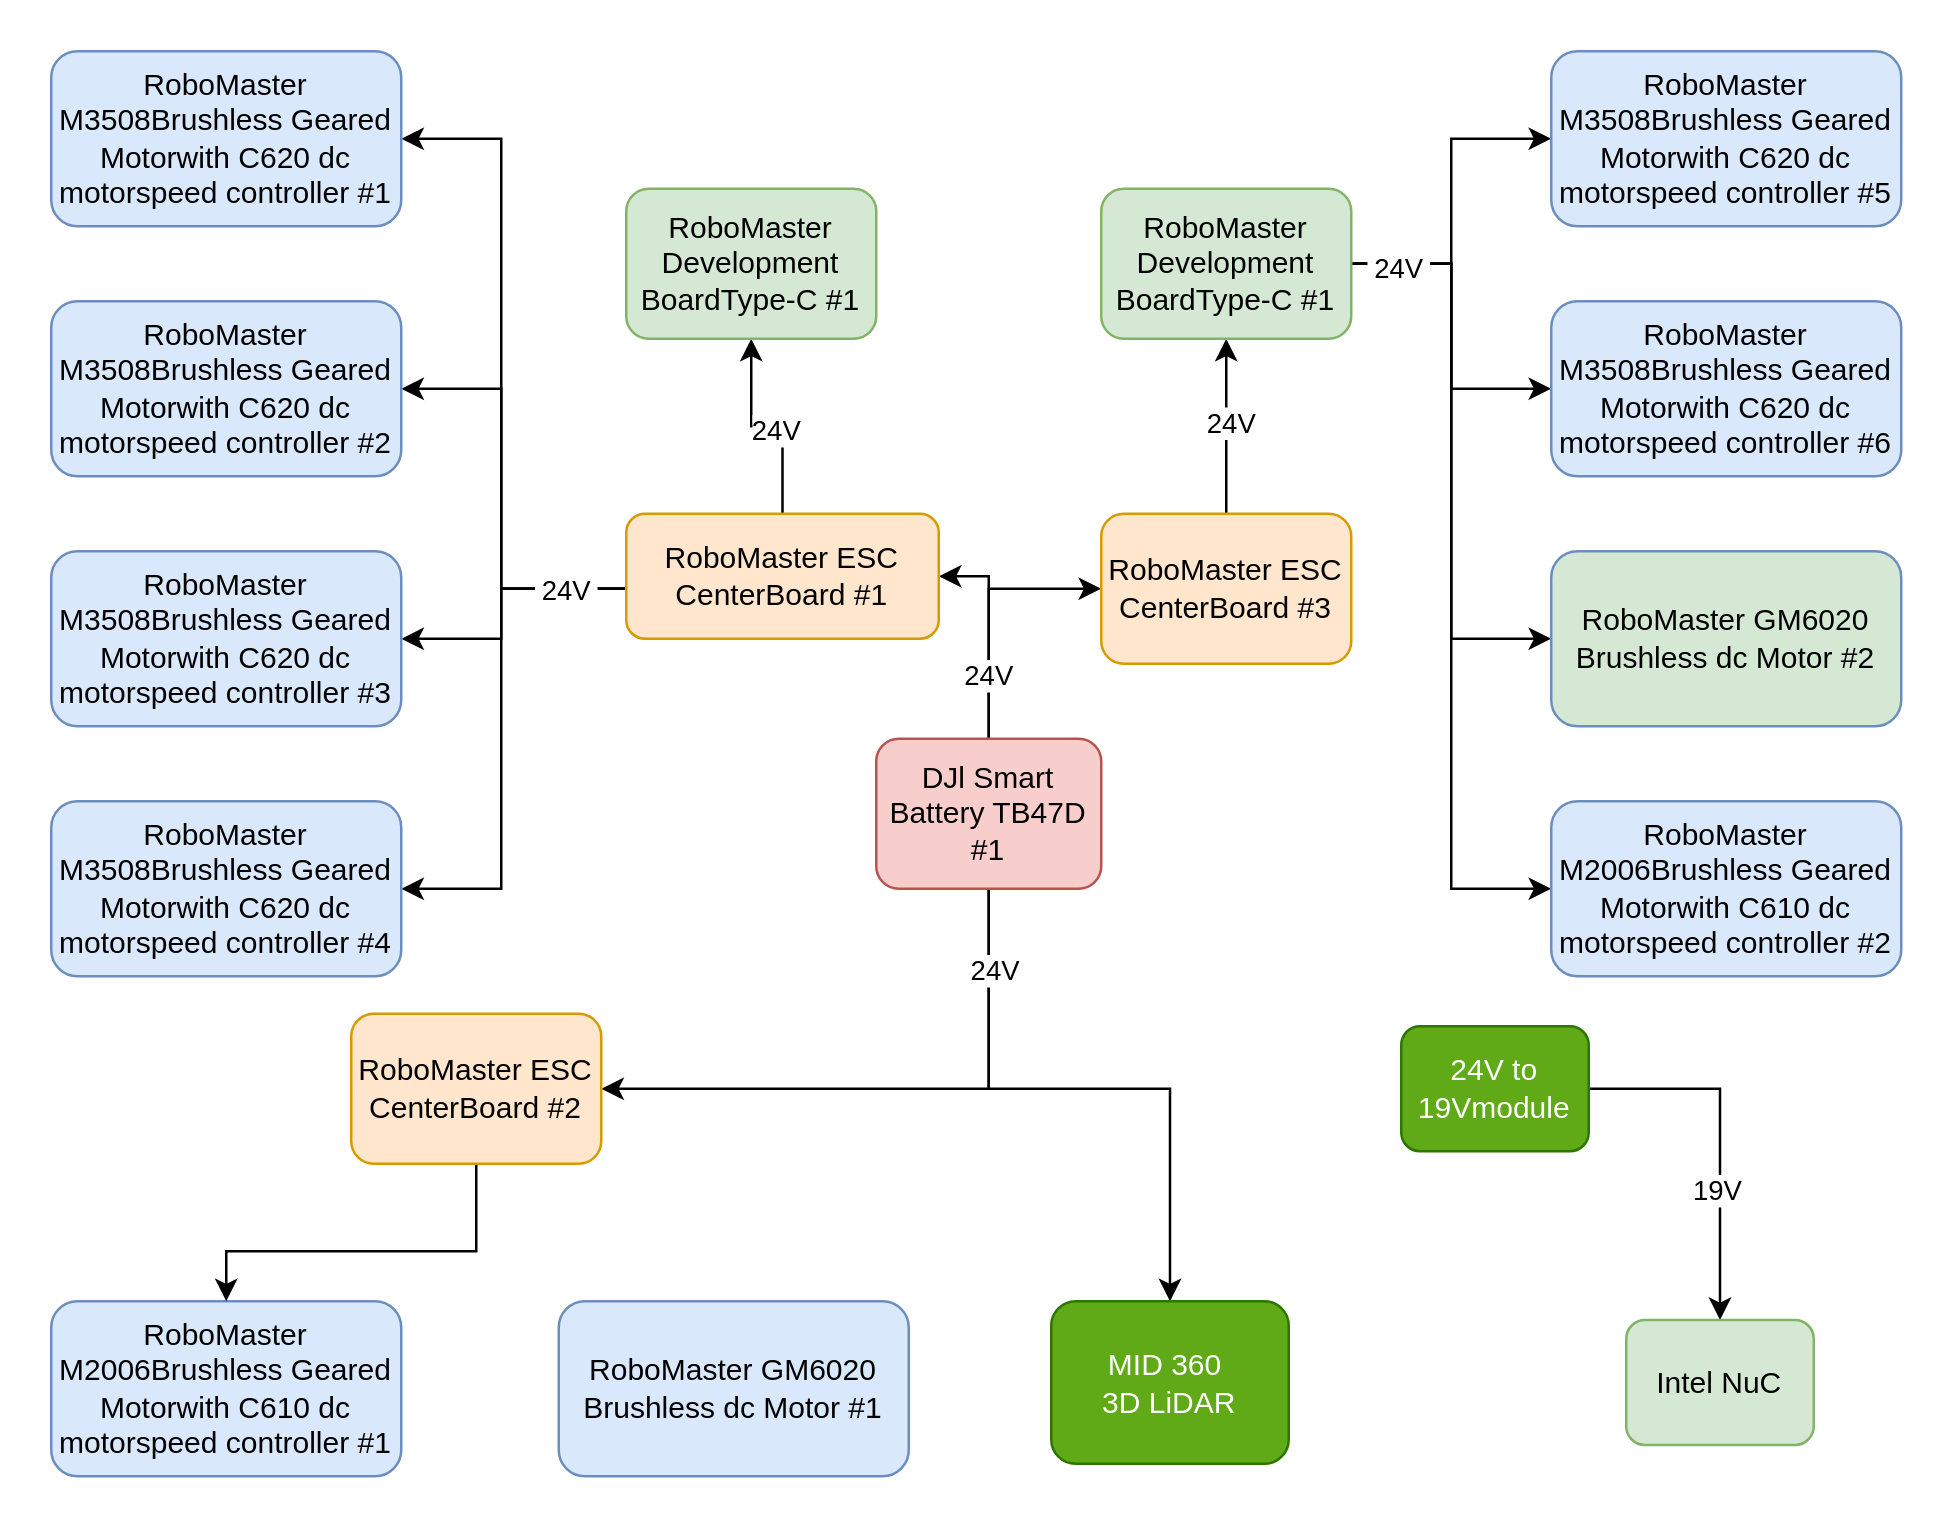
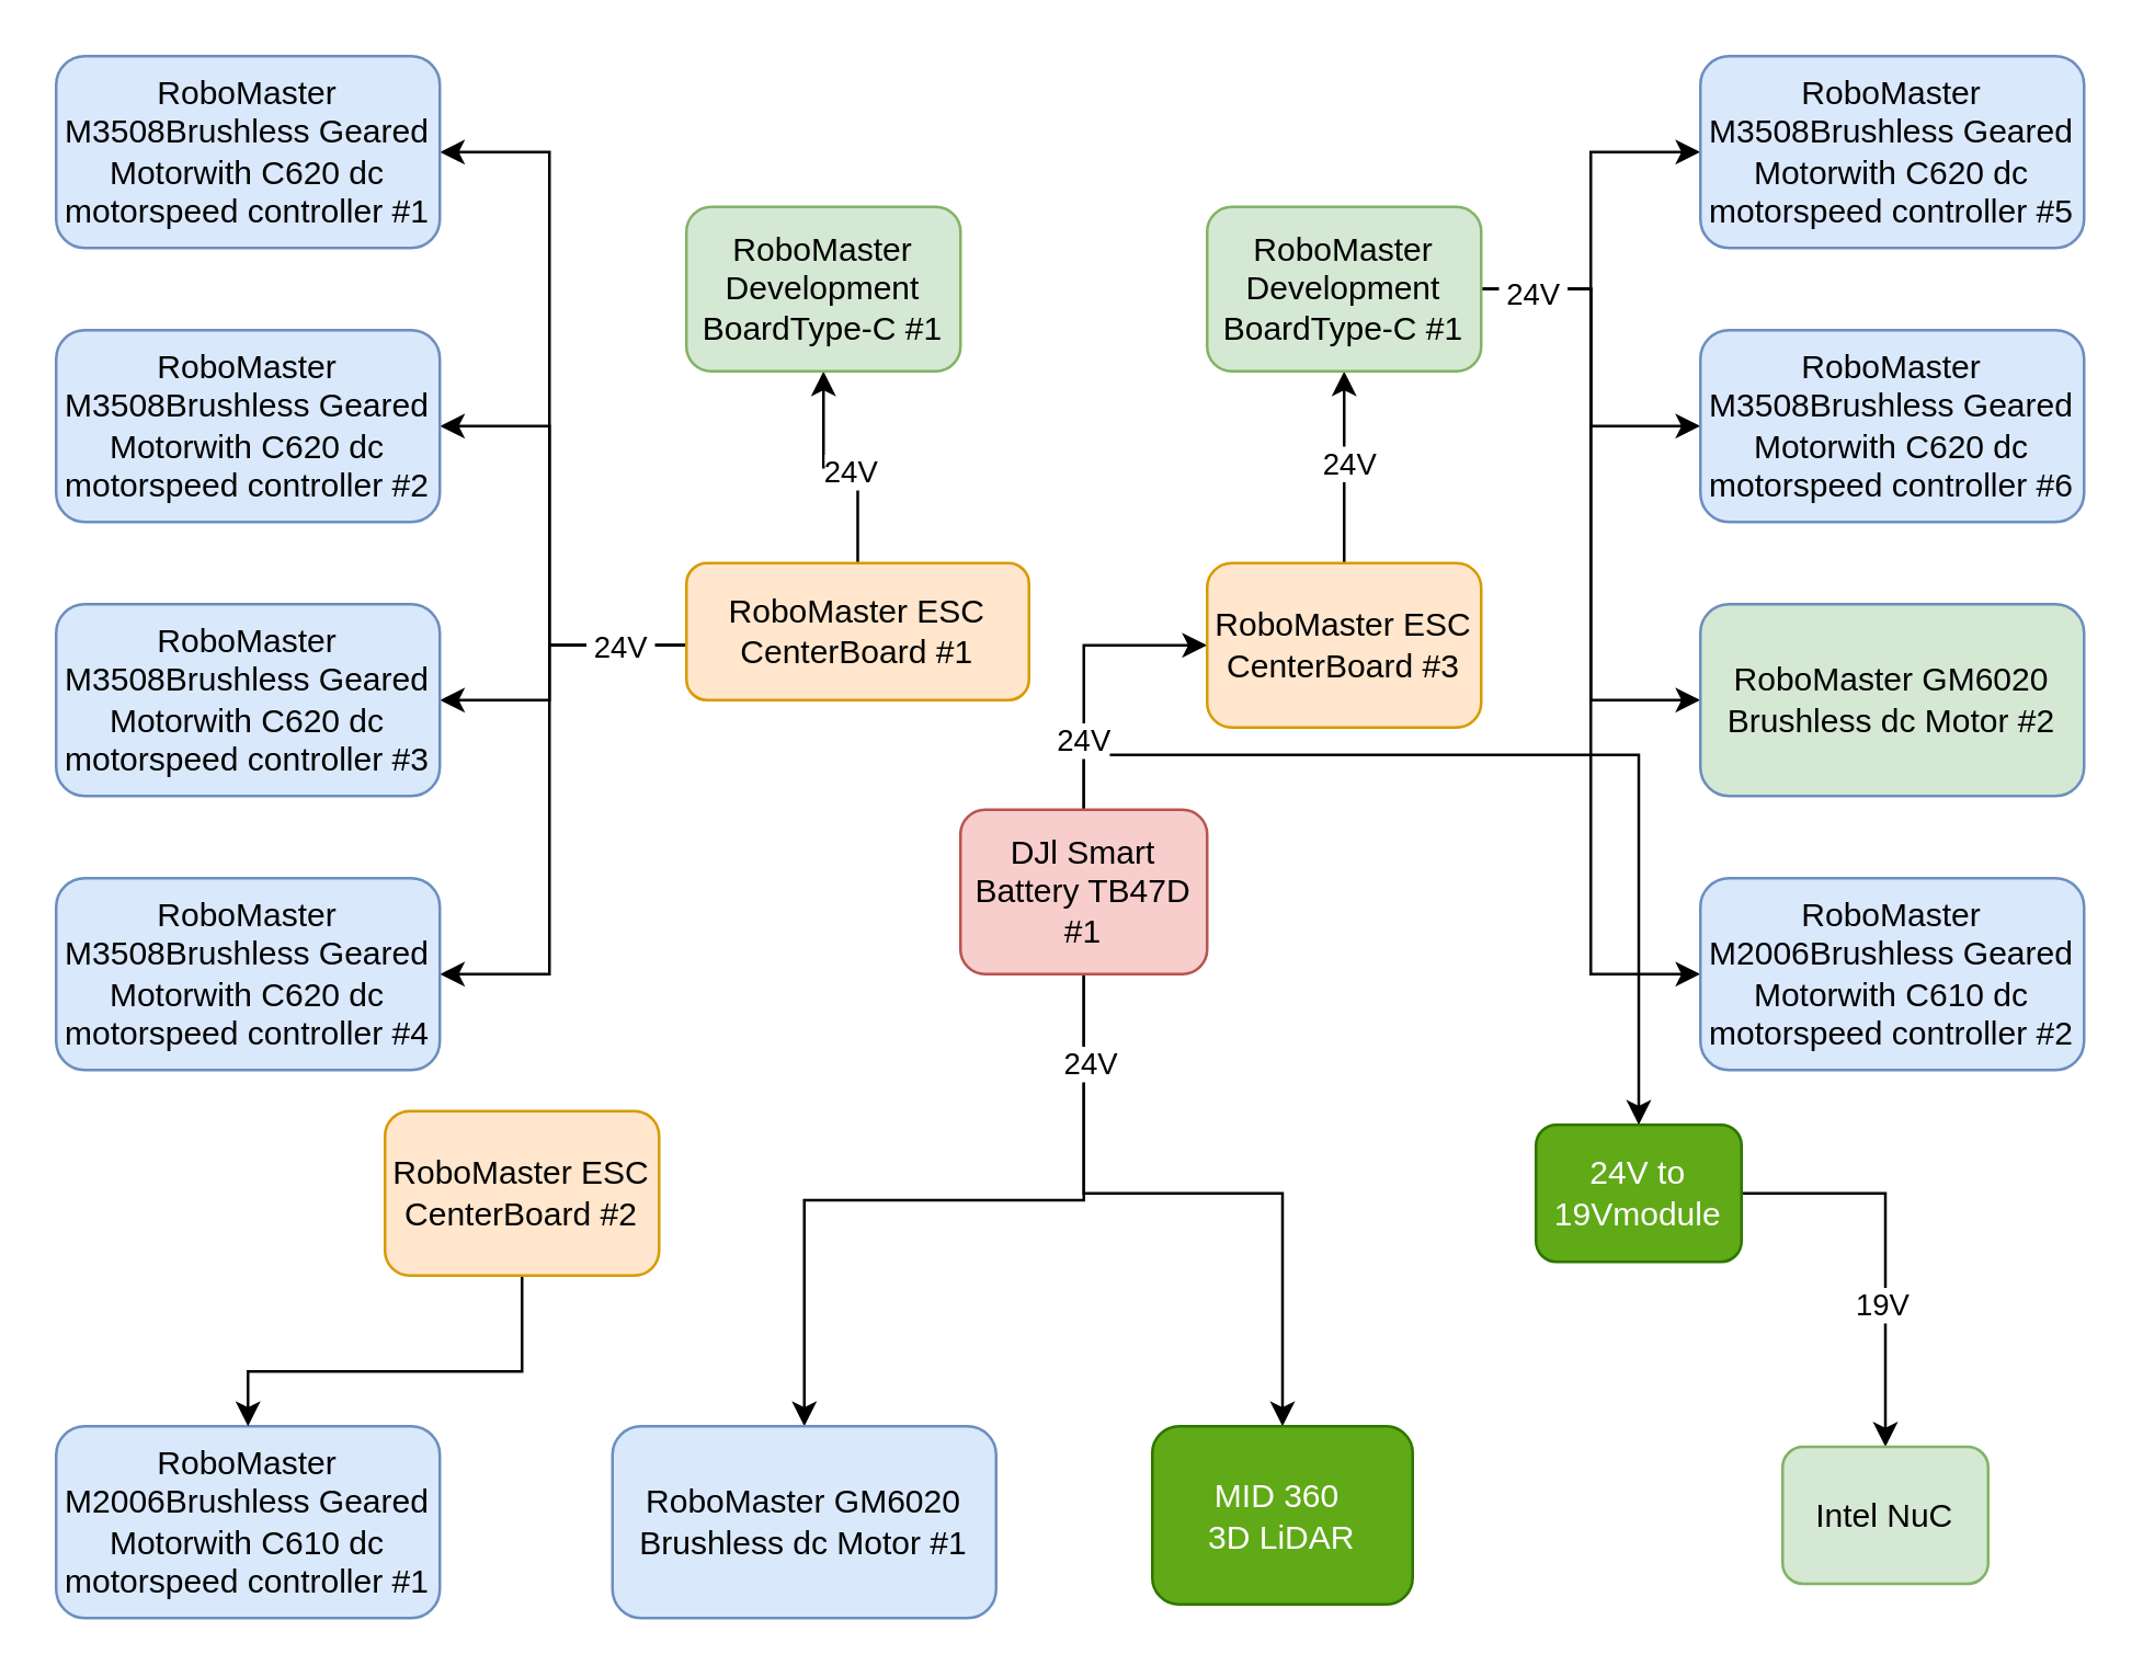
  <mxCell id="0" />
  <mxCell id="1" parent="0" />
- <mxCell id="2" style="edgeStyle=orthogonalEdgeStyle;rounded=0;orthogonalLoop=1;jettySize=auto;html=1;exitX=0.5;exitY=0;exitDx=0;exitDy=0;entryX=1;entryY=0.5;entryDx=0;entryDy=0;" parent="1" source="8" target="16" edge="1"><mxGeometry relative="1" as="geometry" /></mxCell>
+ <mxCell id="2" style="edgeStyle=orthogonalEdgeStyle;rounded=0;orthogonalLoop=1;jettySize=auto;html=1;exitX=0.5;exitY=0;exitDx=0;exitDy=0;" parent="1" source="8" target="34" edge="1"><mxGeometry relative="1" as="geometry" /></mxCell>
  <mxCell id="3" style="edgeStyle=orthogonalEdgeStyle;rounded=0;orthogonalLoop=1;jettySize=auto;html=1;exitX=0.5;exitY=0;exitDx=0;exitDy=0;entryX=0;entryY=0.5;entryDx=0;entryDy=0;" parent="1" source="8" target="24" edge="1"><mxGeometry relative="1" as="geometry" /></mxCell>
  <mxCell id="4" value="24V" style="edgeLabel;html=1;align=center;verticalAlign=middle;resizable=0;points=[];" parent="3" vertex="1" connectable="0"><mxGeometry x="-0.503" y="1" relative="1" as="geometry"><mxPoint as="offset" /></mxGeometry></mxCell>
- <mxCell id="5" style="edgeStyle=orthogonalEdgeStyle;rounded=0;orthogonalLoop=1;jettySize=auto;html=1;exitX=0.5;exitY=1;exitDx=0;exitDy=0;entryX=1;entryY=0.5;entryDx=0;entryDy=0;" parent="1" source="8" target="37" edge="1"><mxGeometry relative="1" as="geometry" /></mxCell>
+ <mxCell id="5" style="edgeStyle=orthogonalEdgeStyle;rounded=0;orthogonalLoop=1;jettySize=auto;html=1;exitX=0.5;exitY=1;exitDx=0;exitDy=0;" parent="1" source="8" target="38" edge="1"><mxGeometry relative="1" as="geometry" /></mxCell>
  <mxCell id="6" style="edgeStyle=orthogonalEdgeStyle;rounded=0;orthogonalLoop=1;jettySize=auto;html=1;exitX=0.5;exitY=1;exitDx=0;exitDy=0;entryX=0.5;entryY=0;entryDx=0;entryDy=0;" edge="1" parent="1" source="8" target="43"><mxGeometry relative="1" as="geometry"><Array as="points"><mxPoint x="395" y="435" /><mxPoint x="467" y="435" /><mxPoint x="467" y="520" /></Array></mxGeometry></mxCell>
  <mxCell id="7" value="&amp;nbsp;24V" style="edgeLabel;html=1;align=center;verticalAlign=middle;resizable=0;points=[];" vertex="1" connectable="0" parent="6"><mxGeometry x="-0.734" y="2" relative="1" as="geometry"><mxPoint x="-2" as="offset" /></mxGeometry></mxCell>
  <mxCell id="8" value="DJl Smart Battery TB47D #1" style="rounded=1;whiteSpace=wrap;html=1;fillColor=#f8cecc;strokeColor=#b85450;" parent="1" vertex="1"><mxGeometry x="350" y="295" width="90" height="60" as="geometry" /></mxCell>
  <mxCell id="9" style="edgeStyle=orthogonalEdgeStyle;rounded=0;orthogonalLoop=1;jettySize=auto;html=1;exitX=0.5;exitY=0;exitDx=0;exitDy=0;entryX=0.5;entryY=1;entryDx=0;entryDy=0;" parent="1" source="16" target="17" edge="1"><mxGeometry relative="1" as="geometry" /></mxCell>
  <mxCell id="10" value="24V" style="edgeLabel;html=1;align=center;verticalAlign=middle;resizable=0;points=[];" parent="9" vertex="1" connectable="0"><mxGeometry x="-0.082" y="1" relative="1" as="geometry"><mxPoint as="offset" /></mxGeometry></mxCell>
  <mxCell id="11" style="edgeStyle=orthogonalEdgeStyle;rounded=0;orthogonalLoop=1;jettySize=auto;html=1;exitX=0;exitY=0.5;exitDx=0;exitDy=0;entryX=1;entryY=0.5;entryDx=0;entryDy=0;" parent="1" source="16" target="18" edge="1"><mxGeometry relative="1" as="geometry"><Array as="points"><mxPoint x="200" y="235" /><mxPoint x="200" y="55" /></Array></mxGeometry></mxCell>
  <mxCell id="12" style="edgeStyle=orthogonalEdgeStyle;rounded=0;orthogonalLoop=1;jettySize=auto;html=1;exitX=0;exitY=0.5;exitDx=0;exitDy=0;entryX=1;entryY=0.5;entryDx=0;entryDy=0;" parent="1" source="16" target="19" edge="1"><mxGeometry relative="1" as="geometry"><Array as="points"><mxPoint x="200" y="235" /><mxPoint x="200" y="155" /></Array></mxGeometry></mxCell>
  <mxCell id="13" style="edgeStyle=orthogonalEdgeStyle;rounded=0;orthogonalLoop=1;jettySize=auto;html=1;exitX=0;exitY=0.5;exitDx=0;exitDy=0;entryX=1;entryY=0.5;entryDx=0;entryDy=0;" parent="1" source="16" target="20" edge="1"><mxGeometry relative="1" as="geometry"><Array as="points"><mxPoint x="200" y="235" /><mxPoint x="200" y="255" /></Array></mxGeometry></mxCell>
  <mxCell id="14" style="edgeStyle=orthogonalEdgeStyle;rounded=0;orthogonalLoop=1;jettySize=auto;html=1;exitX=0;exitY=0.5;exitDx=0;exitDy=0;entryX=1;entryY=0.5;entryDx=0;entryDy=0;" parent="1" source="16" target="21" edge="1"><mxGeometry relative="1" as="geometry"><Array as="points"><mxPoint x="200" y="235" /><mxPoint x="200" y="355" /></Array></mxGeometry></mxCell>
  <mxCell id="15" value="&amp;nbsp;24V&amp;nbsp;" style="edgeLabel;html=1;align=center;verticalAlign=middle;resizable=0;points=[];" parent="14" vertex="1" connectable="0"><mxGeometry x="-0.841" y="2" relative="1" as="geometry"><mxPoint x="-13" y="-2" as="offset" /></mxGeometry></mxCell>
  <mxCell id="16" value="RoboMaster ESC CenterBoard #1" style="rounded=1;whiteSpace=wrap;html=1;fillColor=#ffe6cc;strokeColor=#d79b00;" parent="1" vertex="1"><mxGeometry x="250" y="205" width="125" height="50" as="geometry" /></mxCell>
  <mxCell id="17" value="RoboMaster Development BoardType-C #1" style="rounded=1;whiteSpace=wrap;html=1;fillColor=#d5e8d4;strokeColor=#82b366;" parent="1" vertex="1"><mxGeometry x="250" y="75" width="100" height="60" as="geometry" /></mxCell>
  <mxCell id="18" value="RoboMaster M3508Brushless Geared Motorwith C620 dc motorspeed controller #1" style="rounded=1;whiteSpace=wrap;html=1;fillColor=#dae8fc;strokeColor=#6c8ebf;" parent="1" vertex="1"><mxGeometry x="20" y="20" width="140" height="70" as="geometry" /></mxCell>
  <mxCell id="19" value="RoboMaster M3508Brushless Geared Motorwith C620 dc motorspeed controller #2" style="rounded=1;whiteSpace=wrap;html=1;fillColor=#dae8fc;strokeColor=#6c8ebf;" parent="1" vertex="1"><mxGeometry x="20" y="120" width="140" height="70" as="geometry" /></mxCell>
  <mxCell id="20" value="RoboMaster M3508Brushless Geared Motorwith C620 dc motorspeed controller #3" style="rounded=1;whiteSpace=wrap;html=1;fillColor=#dae8fc;strokeColor=#6c8ebf;" parent="1" vertex="1"><mxGeometry x="20" y="220" width="140" height="70" as="geometry" /></mxCell>
  <mxCell id="21" value="RoboMaster M3508Brushless Geared Motorwith C620 dc motorspeed controller #4" style="rounded=1;whiteSpace=wrap;html=1;fillColor=#dae8fc;strokeColor=#6c8ebf;" parent="1" vertex="1"><mxGeometry x="20" y="320" width="140" height="70" as="geometry" /></mxCell>
  <mxCell id="22" style="edgeStyle=orthogonalEdgeStyle;rounded=0;orthogonalLoop=1;jettySize=auto;html=1;exitX=0.5;exitY=0;exitDx=0;exitDy=0;entryX=0.5;entryY=1;entryDx=0;entryDy=0;" parent="1" source="24" target="30" edge="1"><mxGeometry relative="1" as="geometry" /></mxCell>
  <mxCell id="23" value="24V" style="edgeLabel;html=1;align=center;verticalAlign=middle;resizable=0;points=[];" parent="22" vertex="1" connectable="0"><mxGeometry x="0.05" y="-1" relative="1" as="geometry"><mxPoint as="offset" /></mxGeometry></mxCell>
  <mxCell id="24" value="RoboMaster ESC CenterBoard #3" style="rounded=1;whiteSpace=wrap;html=1;fillColor=#ffe6cc;strokeColor=#d79b00;" parent="1" vertex="1"><mxGeometry x="440" y="205" width="100" height="60" as="geometry" /></mxCell>
  <mxCell id="25" style="edgeStyle=orthogonalEdgeStyle;rounded=0;orthogonalLoop=1;jettySize=auto;html=1;exitX=1;exitY=0.5;exitDx=0;exitDy=0;entryX=0;entryY=0.5;entryDx=0;entryDy=0;" parent="1" source="30" target="39" edge="1"><mxGeometry relative="1" as="geometry" /></mxCell>
  <mxCell id="26" style="edgeStyle=orthogonalEdgeStyle;rounded=0;orthogonalLoop=1;jettySize=auto;html=1;exitX=1;exitY=0.5;exitDx=0;exitDy=0;entryX=0;entryY=0.5;entryDx=0;entryDy=0;" parent="1" source="30" target="40" edge="1"><mxGeometry relative="1" as="geometry" /></mxCell>
  <mxCell id="27" style="edgeStyle=orthogonalEdgeStyle;rounded=0;orthogonalLoop=1;jettySize=auto;html=1;exitX=1;exitY=0.5;exitDx=0;exitDy=0;entryX=0;entryY=0.5;entryDx=0;entryDy=0;" parent="1" source="30" target="41" edge="1"><mxGeometry relative="1" as="geometry" /></mxCell>
  <mxCell id="28" style="edgeStyle=orthogonalEdgeStyle;rounded=0;orthogonalLoop=1;jettySize=auto;html=1;exitX=1;exitY=0.5;exitDx=0;exitDy=0;entryX=0;entryY=0.5;entryDx=0;entryDy=0;" parent="1" source="30" target="42" edge="1"><mxGeometry relative="1" as="geometry" /></mxCell>
  <mxCell id="29" value="&amp;nbsp;24V&amp;nbsp;" style="edgeLabel;html=1;align=center;verticalAlign=middle;resizable=0;points=[];" parent="28" vertex="1" connectable="0"><mxGeometry x="-0.892" y="-1" relative="1" as="geometry"><mxPoint as="offset" /></mxGeometry></mxCell>
  <mxCell id="30" value="RoboMaster Development BoardType-C #1" style="rounded=1;whiteSpace=wrap;html=1;fillColor=#d5e8d4;strokeColor=#82b366;" parent="1" vertex="1"><mxGeometry x="440" y="75" width="100" height="60" as="geometry" /></mxCell>
  <mxCell id="31" value="RoboMaster M2006Brushless Geared Motorwith C610 dc motorspeed controller #1" style="rounded=1;whiteSpace=wrap;html=1;fillColor=#dae8fc;strokeColor=#6c8ebf;" parent="1" vertex="1"><mxGeometry x="20" y="520" width="140" height="70" as="geometry" /></mxCell>
  <mxCell id="32" style="edgeStyle=orthogonalEdgeStyle;rounded=0;orthogonalLoop=1;jettySize=auto;html=1;exitX=1;exitY=0.5;exitDx=0;exitDy=0;entryX=0.5;entryY=0;entryDx=0;entryDy=0;" parent="1" source="34" target="35" edge="1"><mxGeometry relative="1" as="geometry" /></mxCell>
  <mxCell id="33" value="19V&amp;nbsp;" style="edgeLabel;html=1;align=center;verticalAlign=middle;resizable=0;points=[];" parent="32" vertex="1" connectable="0"><mxGeometry x="-0.104" relative="1" as="geometry"><mxPoint y="28" as="offset" /></mxGeometry></mxCell>
  <mxCell id="34" value="24V to 19Vmodule" style="rounded=1;whiteSpace=wrap;html=1;fillColor=#60a917;strokeColor=#2D7600;fontColor=#ffffff;" parent="1" vertex="1"><mxGeometry x="560" y="410" width="75" height="50" as="geometry" /></mxCell>
  <mxCell id="35" value="Intel NuC" style="rounded=1;whiteSpace=wrap;html=1;fillColor=#d5e8d4;strokeColor=#82b366;" parent="1" vertex="1"><mxGeometry x="650" y="527.5" width="75" height="50" as="geometry" /></mxCell>
  <mxCell id="36" style="edgeStyle=orthogonalEdgeStyle;rounded=0;orthogonalLoop=1;jettySize=auto;html=1;exitX=0.5;exitY=1;exitDx=0;exitDy=0;entryX=0.5;entryY=0;entryDx=0;entryDy=0;" parent="1" source="37" target="31" edge="1"><mxGeometry relative="1" as="geometry"><Array as="points"><mxPoint x="190" y="500" /><mxPoint x="90" y="500" /></Array></mxGeometry></mxCell>
  <mxCell id="37" value="RoboMaster ESC CenterBoard #2" style="rounded=1;whiteSpace=wrap;html=1;fillColor=#ffe6cc;strokeColor=#d79b00;" parent="1" vertex="1"><mxGeometry x="140" y="405" width="100" height="60" as="geometry" /></mxCell>
  <mxCell id="38" value="RoboMaster GM6020 Brushless dc Motor #1" style="rounded=1;whiteSpace=wrap;html=1;fillColor=#dae8fc;strokeColor=#6c8ebf;" parent="1" vertex="1"><mxGeometry x="223" y="520" width="140" height="70" as="geometry" /></mxCell>
  <mxCell id="39" value="RoboMaster M3508Brushless Geared Motorwith C620 dc motorspeed controller #5" style="rounded=1;whiteSpace=wrap;html=1;fillColor=#dae8fc;strokeColor=#6c8ebf;" parent="1" vertex="1"><mxGeometry x="620" y="20" width="140" height="70" as="geometry" /></mxCell>
  <mxCell id="40" value="RoboMaster M3508Brushless Geared Motorwith C620 dc motorspeed controller #6" style="rounded=1;whiteSpace=wrap;html=1;fillColor=#dae8fc;strokeColor=#6c8ebf;" parent="1" vertex="1"><mxGeometry x="620" y="120" width="140" height="70" as="geometry" /></mxCell>
  <mxCell id="41" value="RoboMaster GM6020 Brushless dc Motor #2" style="rounded=1;whiteSpace=wrap;html=1;fillColor=#d5e8d4;strokeColor=#6c8ebf;" parent="1" vertex="1"><mxGeometry x="620" y="220" width="140" height="70" as="geometry" /></mxCell>
  <mxCell id="42" value="RoboMaster M2006Brushless Geared Motorwith C610 dc motorspeed controller #2" style="rounded=1;whiteSpace=wrap;html=1;fillColor=#dae8fc;strokeColor=#6c8ebf;" parent="1" vertex="1"><mxGeometry x="620" y="320" width="140" height="70" as="geometry" /></mxCell>
  <mxCell id="43" value="MID 360&amp;nbsp;&lt;div&gt;3D LiDAR&lt;/div&gt;" style="rounded=1;whiteSpace=wrap;html=1;fillColor=#60a917;strokeColor=#2D7600;fontColor=#ffffff;" vertex="1" parent="1"><mxGeometry x="420" y="520" width="95" height="65" as="geometry" /></mxCell>
